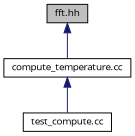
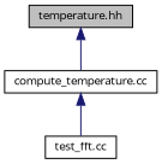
  digraph {
    fontname="Open Sans"
    node [color=black fillcolor=white fontname="Open Sans" fontsize=10 shape=record style=filled]
    edge [color=midnightblue dir=back fontname="Open Sans" fontsize=10 labelfontname=Helvetica labelfontsize=10 style=solid]
-   n1 [fillcolor=grey75 fontcolor=black height=0.2 label="fft.hh" width=0.4]
+   n1 [fillcolor=grey75 fontcolor=black height=0.2 label="temperature.hh" width=0.4]
    n2 [height=0.2 label="compute_temperature.cc" width=0.4]
-   n3 [height=0.2 label="test_compute.cc" width=0.4]
+   n3 [height=0.2 label="test_fft.cc" width=0.4]
    n1 -> n2
    n2 -> n3
  }
